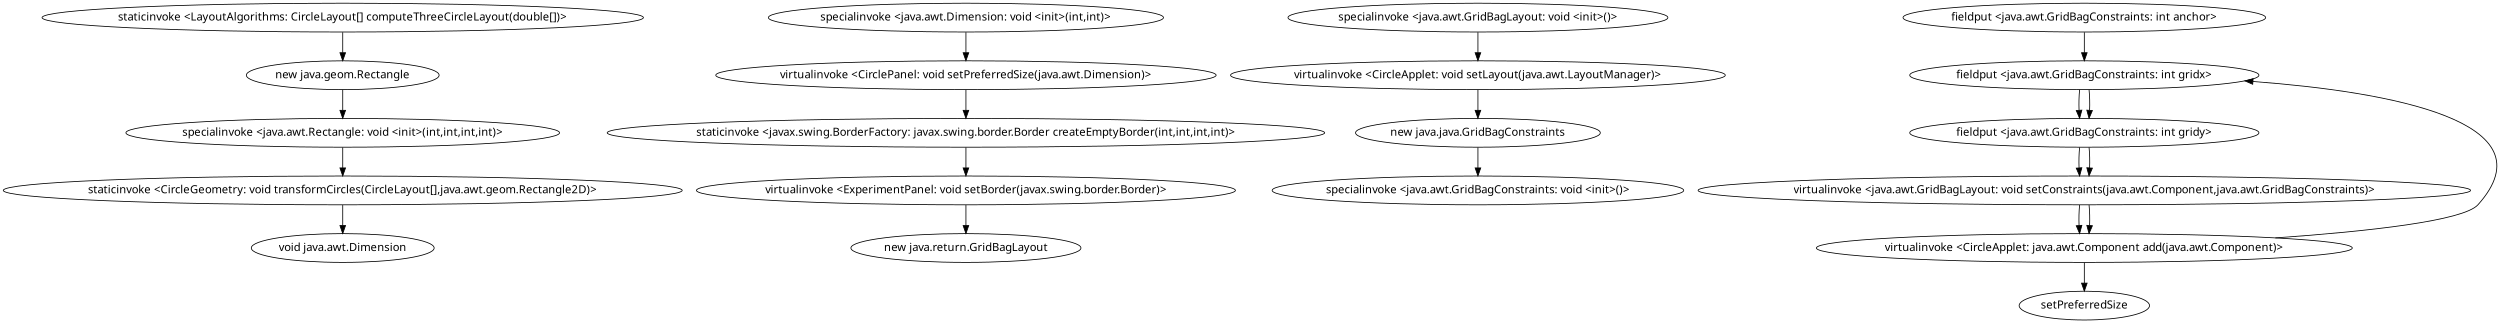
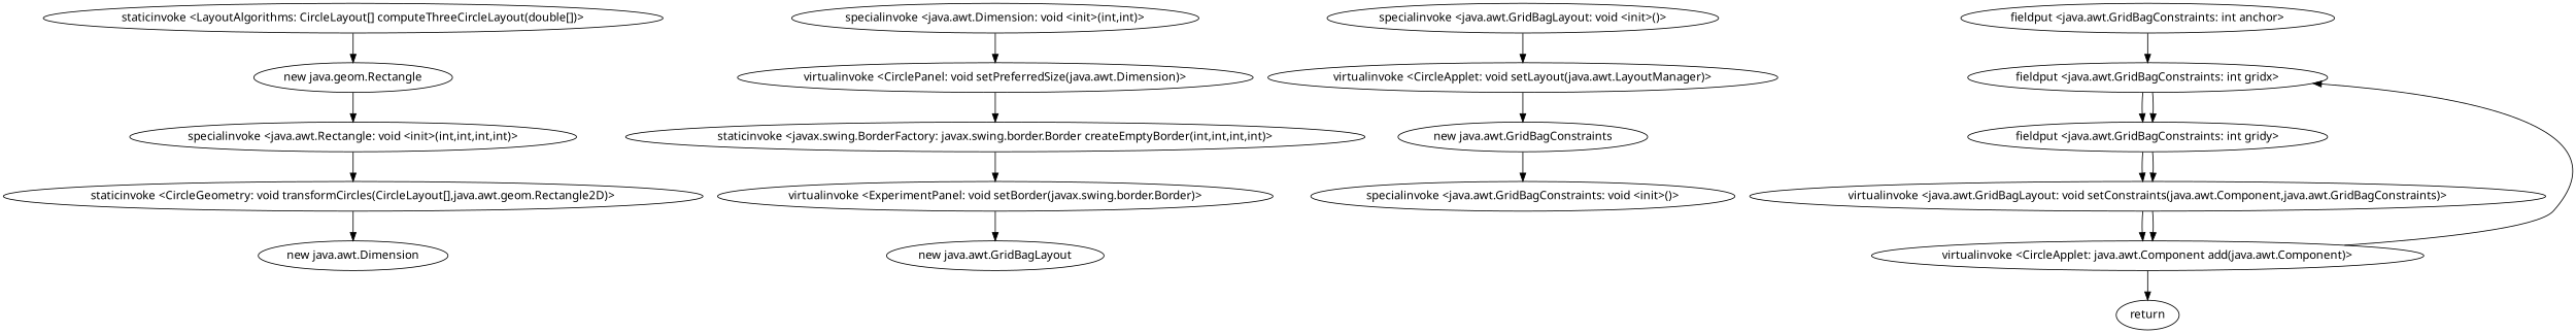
  digraph {
    fontname="Noto Sans"
    node [fontname="Noto Sans"]
    edge [fontname="Noto Sans"]
    n1 [label="new java.geom.Rectangle"]
    "staticinvoke <LayoutAlgorithms: CircleLayout[] computeThreeCircleLayout(double[])>"
    "specialinvoke <java.awt.Rectangle: void <init>(int,int,int,int)>"
    "staticinvoke <CircleGeometry: void transformCircles(CircleLayout[],java.awt.geom.Rectangle2D)>"
-   "new java.awt.Dimension" [label="void java.awt.Dimension"]
+   "new java.awt.Dimension"
    "specialinvoke <java.awt.Dimension: void <init>(int,int)>"
    "virtualinvoke <CirclePanel: void setPreferredSize(java.awt.Dimension)>"
    "staticinvoke <javax.swing.BorderFactory: javax.swing.border.Border createEmptyBorder(int,int,int,int)>"
    "virtualinvoke <ExperimentPanel: void setBorder(javax.swing.border.Border)>"
-   "new java.awt.GridBagLayout" [label="new java.return.GridBagLayout"]
+   "new java.awt.GridBagLayout"
    "specialinvoke <java.awt.GridBagLayout: void <init>()>"
    "virtualinvoke <CircleApplet: void setLayout(java.awt.LayoutManager)>"
-   "new java.awt.GridBagConstraints" [label="new java.java.GridBagConstraints"]
+   "new java.awt.GridBagConstraints"
    "specialinvoke <java.awt.GridBagConstraints: void <init>()>"
    "fieldput <java.awt.GridBagConstraints: int anchor>"
    "fieldput <java.awt.GridBagConstraints: int gridx>"
    "fieldput <java.awt.GridBagConstraints: int gridy>"
    "virtualinvoke <java.awt.GridBagLayout: void setConstraints(java.awt.Component,java.awt.GridBagConstraints)>"
    "virtualinvoke <CircleApplet: java.awt.Component add(java.awt.Component)>"
-   return [label=setPreferredSize]
+   return
    n1 -> "specialinvoke <java.awt.Rectangle: void <init>(int,int,int,int)>"
    "staticinvoke <LayoutAlgorithms: CircleLayout[] computeThreeCircleLayout(double[])>" -> n1
    "specialinvoke <java.awt.Rectangle: void <init>(int,int,int,int)>" -> "staticinvoke <CircleGeometry: void transformCircles(CircleLayout[],java.awt.geom.Rectangle2D)>"
    "staticinvoke <CircleGeometry: void transformCircles(CircleLayout[],java.awt.geom.Rectangle2D)>" -> "new java.awt.Dimension"
    "specialinvoke <java.awt.Dimension: void <init>(int,int)>" -> "virtualinvoke <CirclePanel: void setPreferredSize(java.awt.Dimension)>"
    "virtualinvoke <CirclePanel: void setPreferredSize(java.awt.Dimension)>" -> "staticinvoke <javax.swing.BorderFactory: javax.swing.border.Border createEmptyBorder(int,int,int,int)>"
    "staticinvoke <javax.swing.BorderFactory: javax.swing.border.Border createEmptyBorder(int,int,int,int)>" -> "virtualinvoke <ExperimentPanel: void setBorder(javax.swing.border.Border)>"
    "virtualinvoke <ExperimentPanel: void setBorder(javax.swing.border.Border)>" -> "new java.awt.GridBagLayout"
    "specialinvoke <java.awt.GridBagLayout: void <init>()>" -> "virtualinvoke <CircleApplet: void setLayout(java.awt.LayoutManager)>"
    "virtualinvoke <CircleApplet: void setLayout(java.awt.LayoutManager)>" -> "new java.awt.GridBagConstraints"
    "new java.awt.GridBagConstraints" -> "specialinvoke <java.awt.GridBagConstraints: void <init>()>"
    "fieldput <java.awt.GridBagConstraints: int anchor>" -> "fieldput <java.awt.GridBagConstraints: int gridx>"
    "fieldput <java.awt.GridBagConstraints: int gridx>" -> "fieldput <java.awt.GridBagConstraints: int gridy>"
    "fieldput <java.awt.GridBagConstraints: int gridx>" -> "fieldput <java.awt.GridBagConstraints: int gridy>"
    "fieldput <java.awt.GridBagConstraints: int gridy>" -> "virtualinvoke <java.awt.GridBagLayout: void setConstraints(java.awt.Component,java.awt.GridBagConstraints)>"
    "fieldput <java.awt.GridBagConstraints: int gridy>" -> "virtualinvoke <java.awt.GridBagLayout: void setConstraints(java.awt.Component,java.awt.GridBagConstraints)>"
    "virtualinvoke <java.awt.GridBagLayout: void setConstraints(java.awt.Component,java.awt.GridBagConstraints)>" -> "virtualinvoke <CircleApplet: java.awt.Component add(java.awt.Component)>"
    "virtualinvoke <java.awt.GridBagLayout: void setConstraints(java.awt.Component,java.awt.GridBagConstraints)>" -> "virtualinvoke <CircleApplet: java.awt.Component add(java.awt.Component)>"
    "virtualinvoke <CircleApplet: java.awt.Component add(java.awt.Component)>" -> "fieldput <java.awt.GridBagConstraints: int gridx>"
    "virtualinvoke <CircleApplet: java.awt.Component add(java.awt.Component)>" -> return
  }
